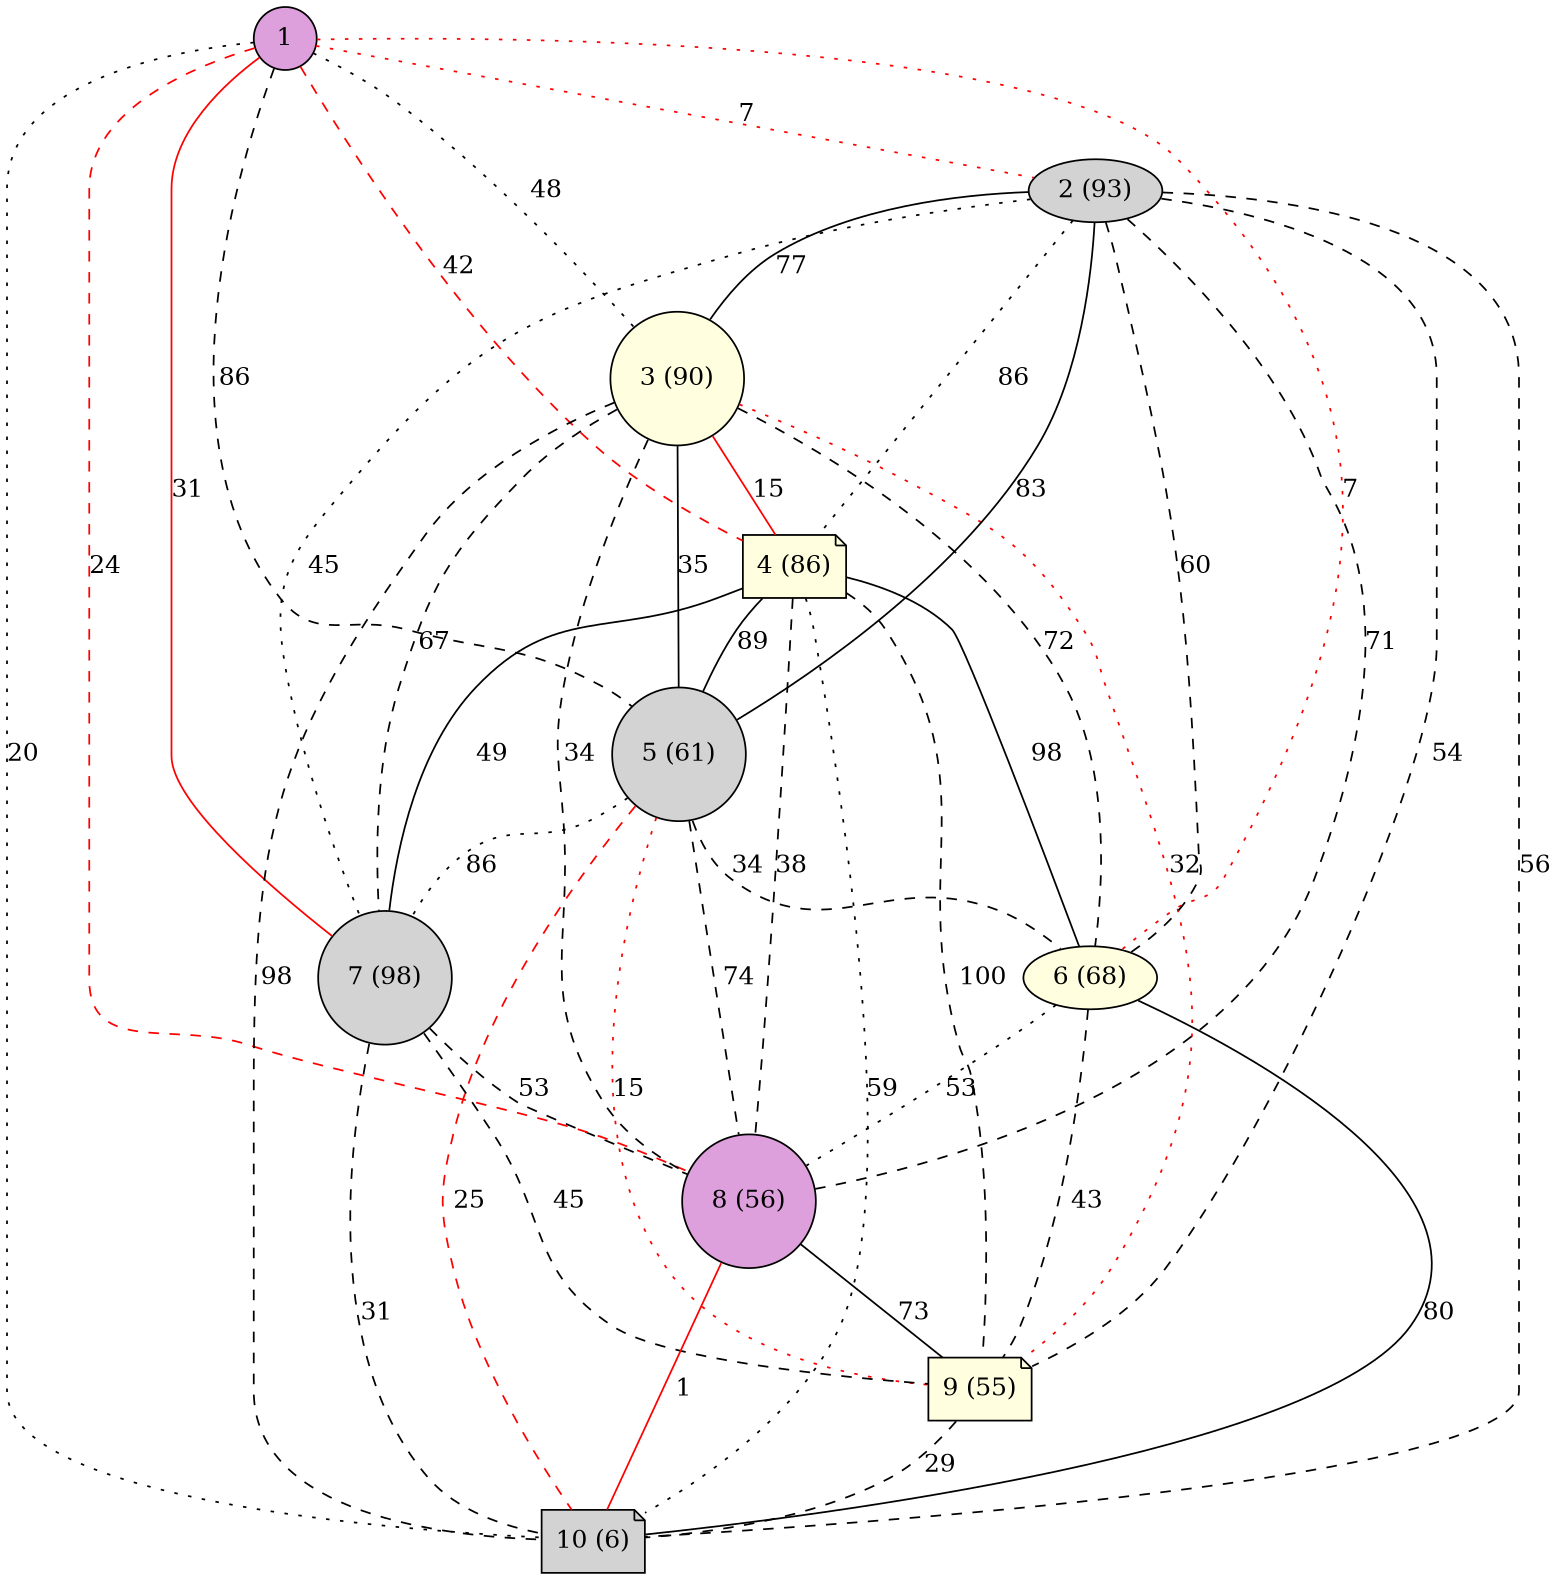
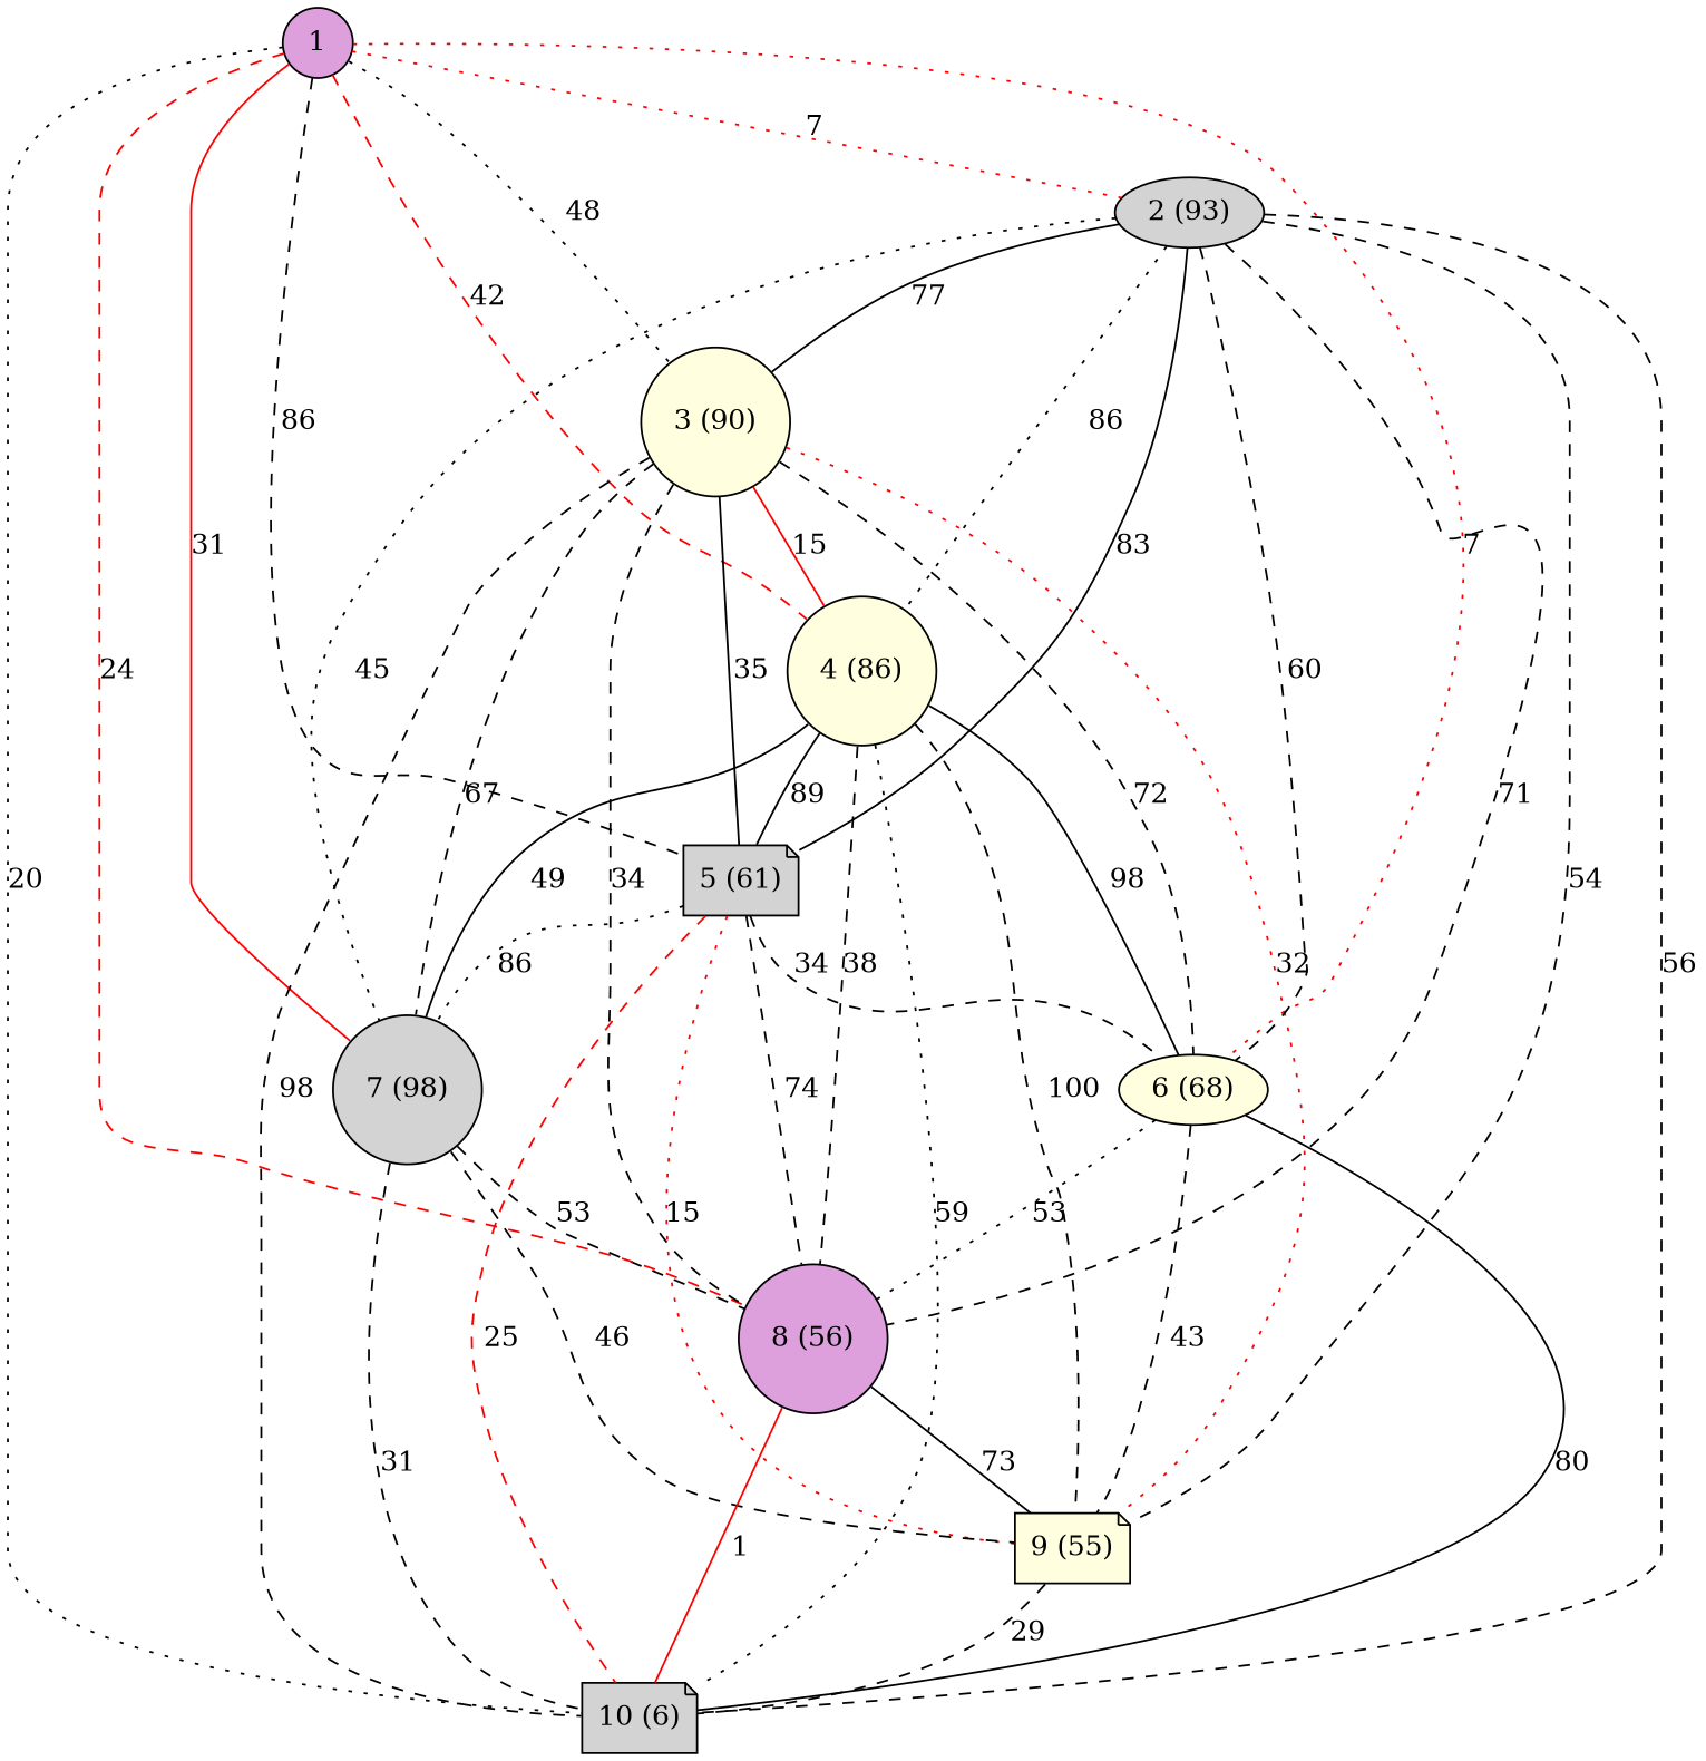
  graph {
    node [fillcolor=lightgrey shape=circle style=filled]
    edge [color=black style=dashed]
-   n1 [label="5 (61)"]
+   n1 [label="5 (61)" shape=note]
    n2 [fillcolor=lightyellow label="9 (55)" shape=note]
    n3 [label="7 (98)"]
    n4 [fillcolor=plum label="8 (56)"]
    n5 [fillcolor=lightyellow label="6 (68)" shape=ellipse]
    n6 [label="10 (6)" shape=note]
-   n7 [fillcolor=lightyellow label="4 (86)" shape=note]
+   n7 [fillcolor=lightyellow label="4 (86)"]
    1 [fillcolor=plum]
    n9 [fillcolor=lightyellow label="3 (90)"]
    n10 [label="2 (93)" shape=ellipse]
    n1 -- n2 [color=red label=15 style=dotted]
    n1 -- n3 [label=86 style=dotted]
    n1 -- n4 [label=74]
    n1 -- n5 [label=34]
    n1 -- n6 [color=red label=25]
    n2 -- n6 [label=29]
-   n3 -- n2 [label=45]
+   n3 -- n2 [label=46]
    n3 -- n4 [label=53]
    n3 -- n6 [label=31]
    n4 -- n2 [label=73 style=solid]
    n4 -- n6 [color=red label=1 style=solid]
    n5 -- n2 [label=43]
    n5 -- n4 [label=53 style=dotted]
    n5 -- n6 [label=80 style=solid]
    n7 -- n1 [label=89 style=solid]
    n7 -- n2 [label=100]
    n7 -- n3 [label=49 style=solid]
    n7 -- n4 [label=38]
    n7 -- n5 [label=98 style=solid]
    n7 -- n6 [label=59 style=dotted]
    1 -- n1 [label=86]
    1 -- n3 [color=red label=31 style=solid]
    1 -- n4 [color=red label=24]
    1 -- n5 [color=red label=7 style=dotted]
    1 -- n6 [label=20 style=dotted]
    1 -- n7 [color=red label=42]
    1 -- n9 [label=48 style=dotted]
    1 -- n10 [color=red label=7 style=dotted]
    n9 -- n1 [label=35 style=solid]
    n9 -- n2 [color=red label=32 style=dotted]
    n9 -- n3 [label=67]
    n9 -- n4 [label=34]
    n9 -- n5 [label=72]
    n9 -- n6 [label=98]
    n9 -- n7 [color=red label=15 style=solid]
    n10 -- n1 [label=83 style=solid]
    n10 -- n2 [label=54]
    n10 -- n3 [label=45 style=dotted]
    n10 -- n4 [label=71]
    n10 -- n5 [label=60]
    n10 -- n6 [label=56]
    n10 -- n7 [label=86 style=dotted]
    n10 -- n9 [label=77 style=solid]
  }
